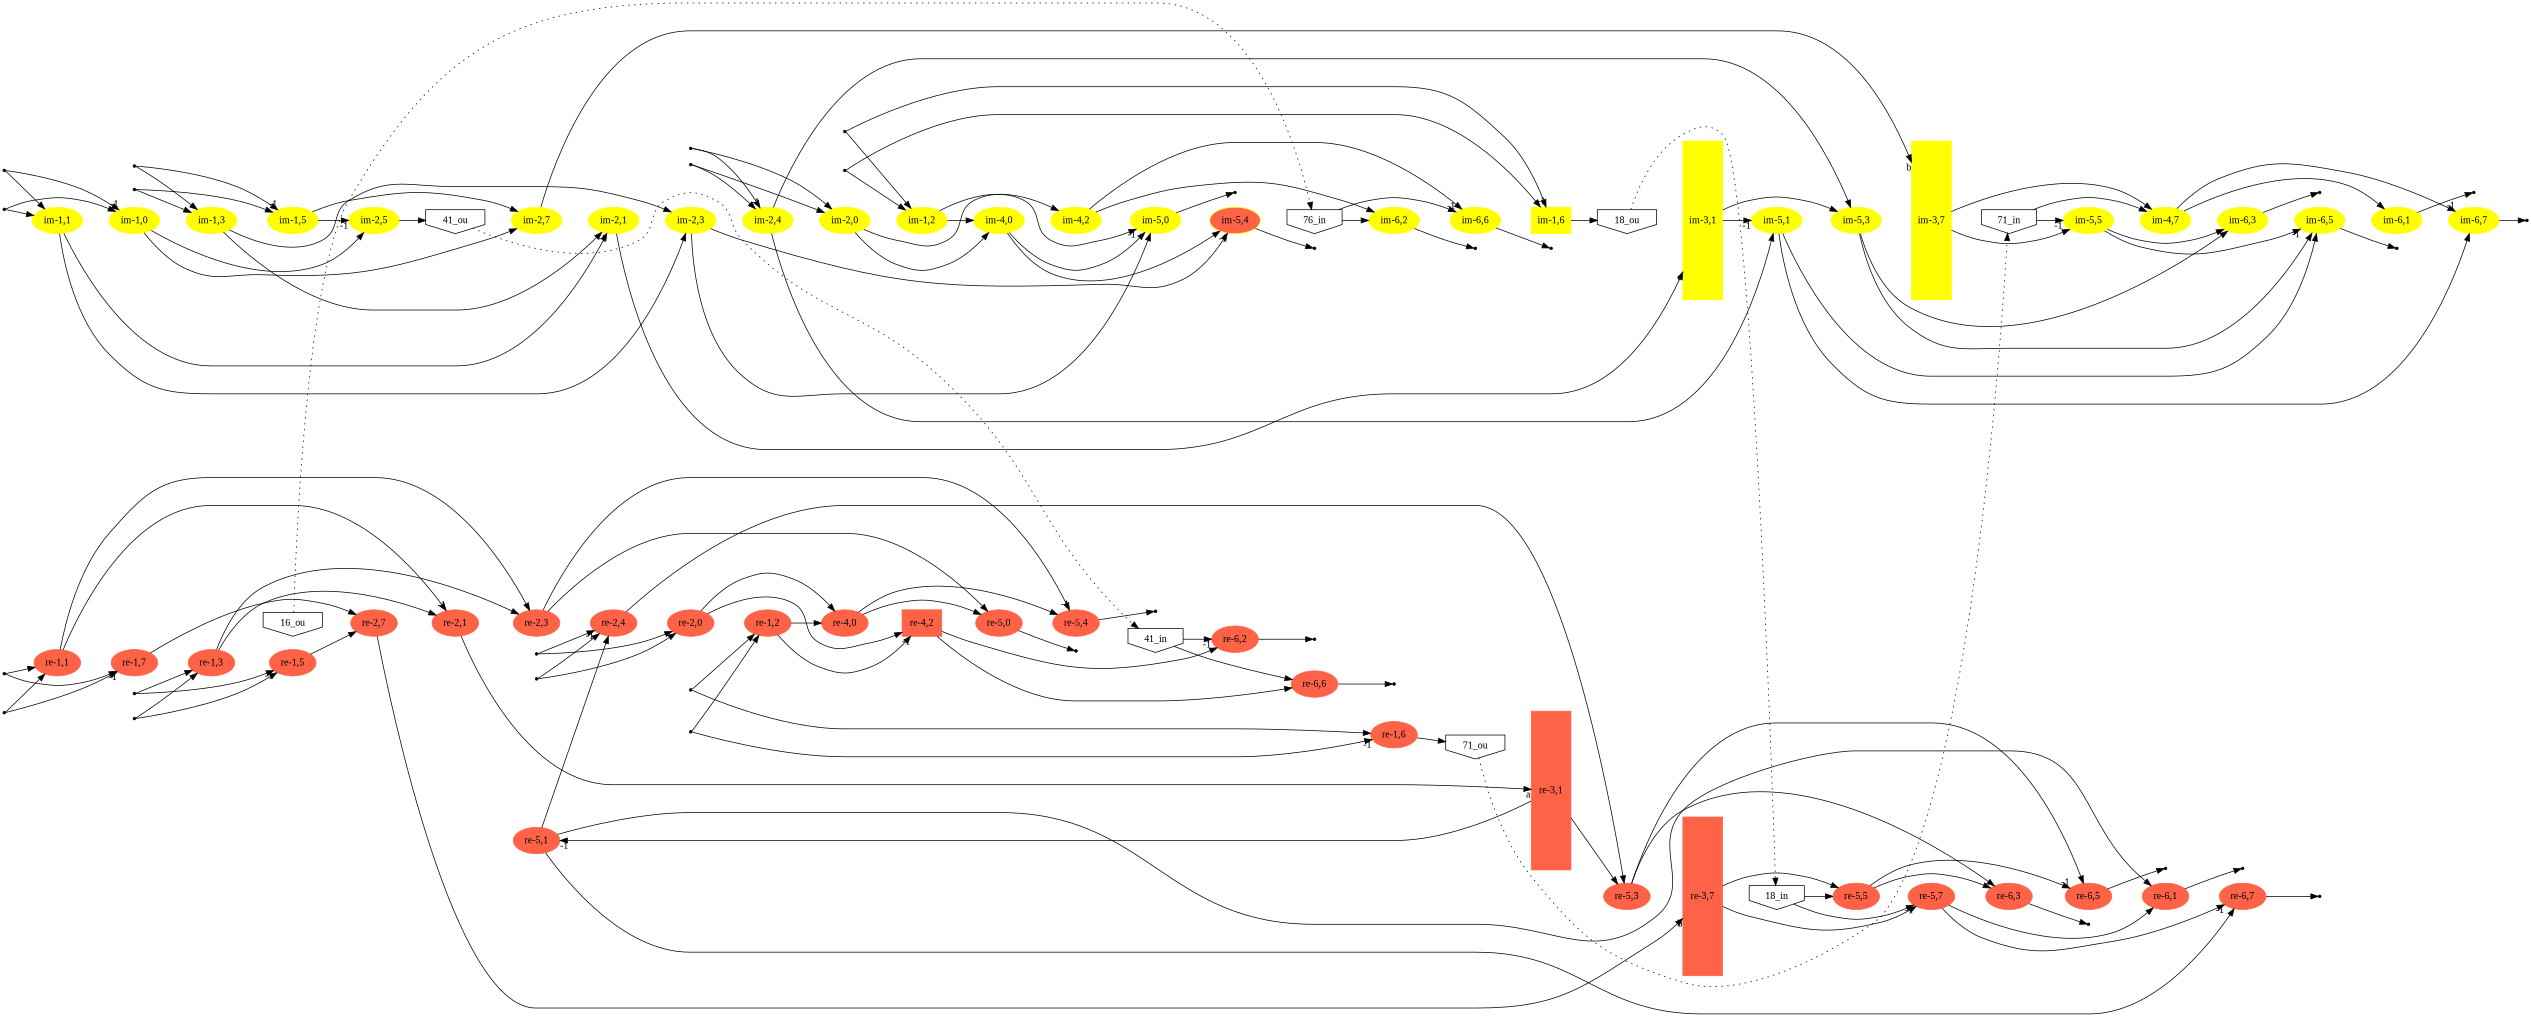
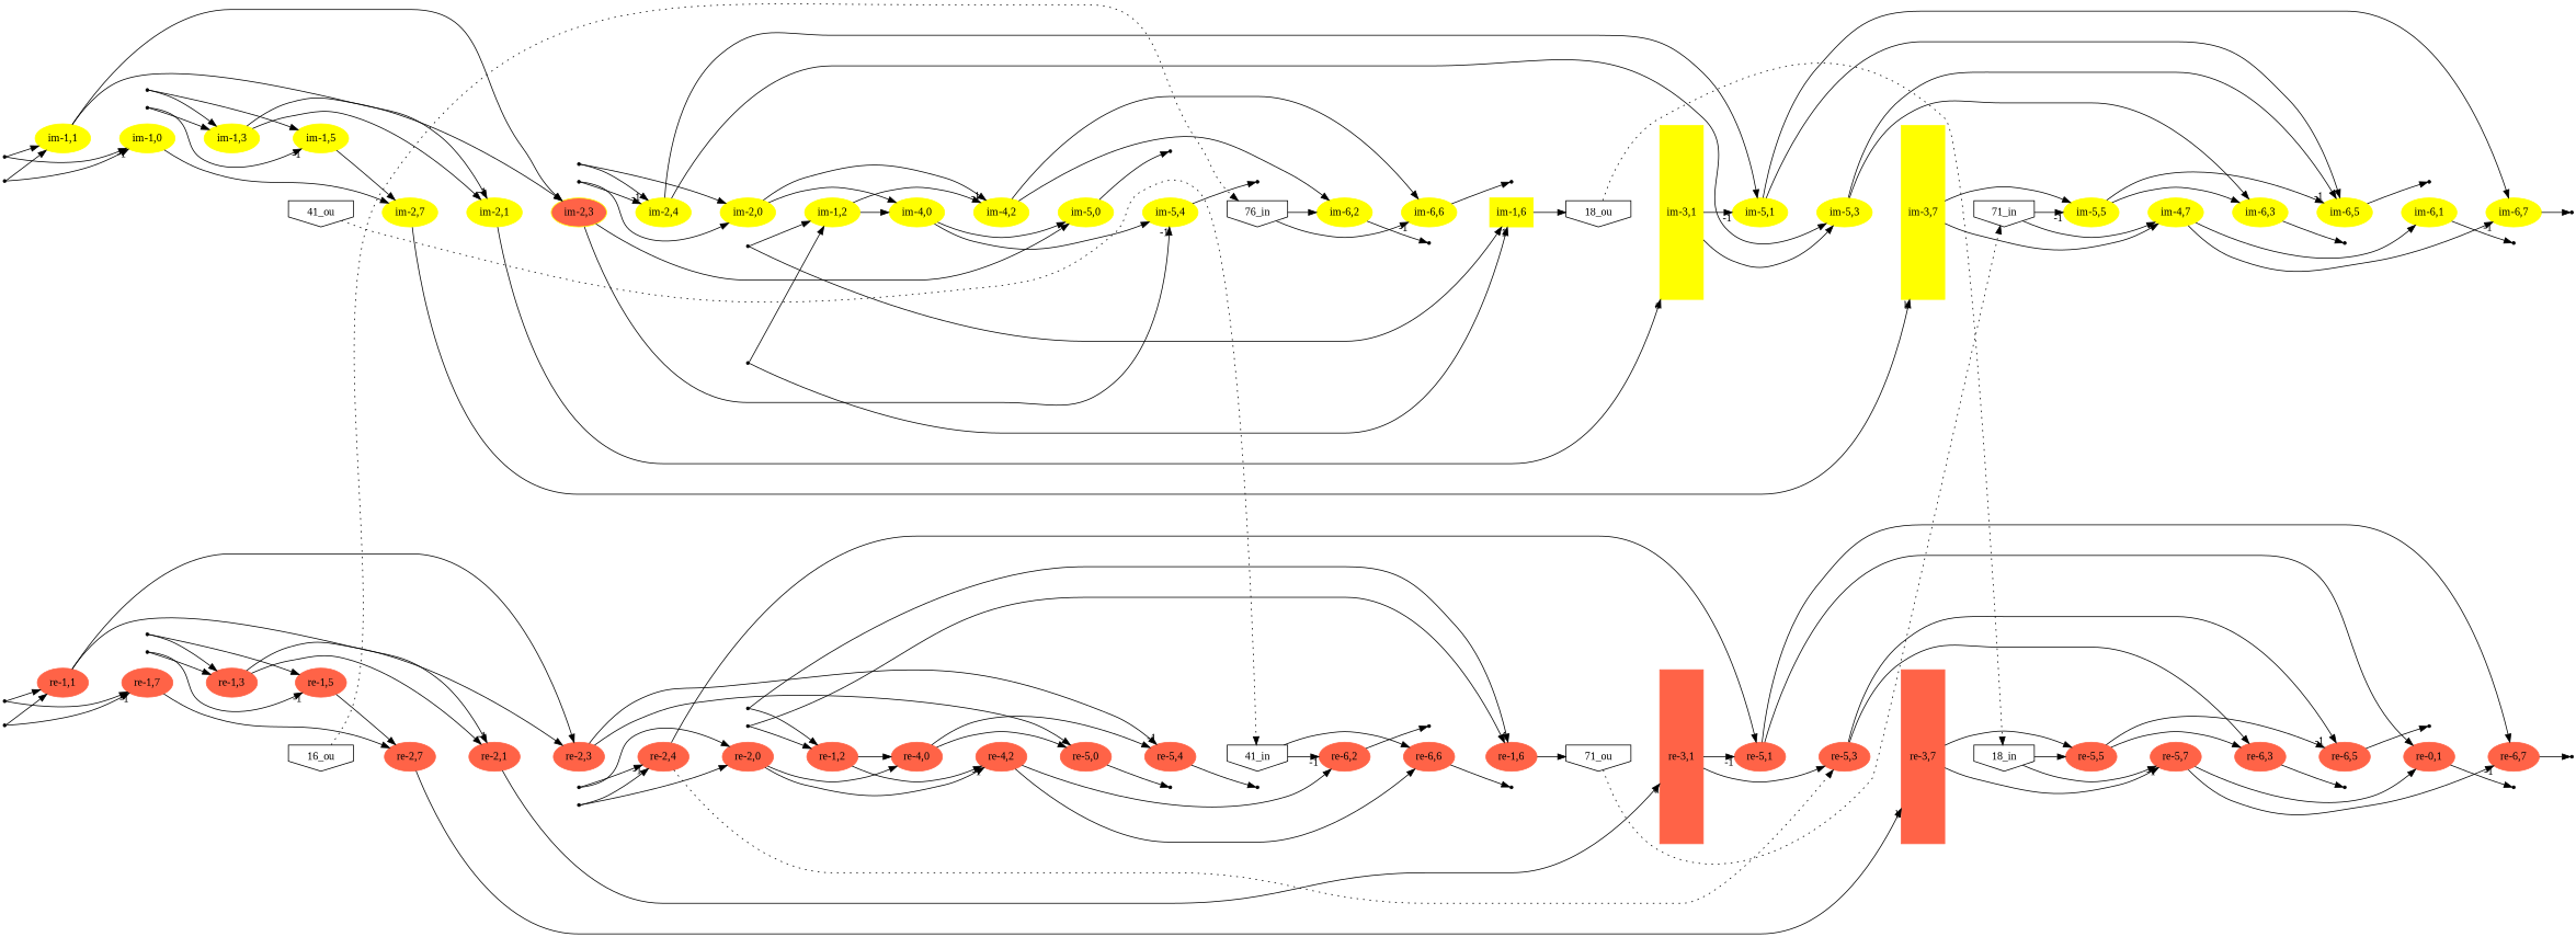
  digraph {
    fontname="Liberation Serif"
    rankdir=LR
    node [fontname="Liberation Serif" shape=oval style=filled]
    edge [fontname="Liberation Serif"]
    "18_in" [shape=invhouse style=""]
    "re-5,5" [color=tomato]
    "re-5,7" [color=tomato]
    "re-6,3" [color=tomato]
    "re-6,5" [color=tomato]
-   "re-6,1" [color=tomato]
+   "re-6,1" [color=tomato label="re-0,1"]
    "re-6,7" [color=tomato]
    "18_ou" [shape=invhouse style=""]
    "im-3,1" [color=yellow height=3 shape=box]
    "im-5,1" [color=yellow]
    "im-5,3" [color=yellow]
    "41_in" [shape=invhouse style=""]
    "re-6,2" [color=tomato]
    "re-6,6" [color=tomato]
    "re-7,2" [shape=point style=""]
    "re-1,6" [color=tomato]
    "re-7,6" [shape=point style=""]
    "41_ou" [shape=invhouse style=""]
    "im-2,7" [color=yellow]
    "im-2,1" [color=yellow]
    "im-3,7" [color=yellow height=3 shape=box]
    "71_in" [shape=invhouse style=""]
    "im-5,5" [color=yellow]
    n24 [color=yellow label="im-4,7"]
    "im-6,3" [color=yellow]
    "im-6,5" [color=yellow]
    "im-6,1" [color=yellow]
    "im-6,7" [color=yellow]
    "71_ou" [shape=invhouse style=""]
    "re-3,1" [color=tomato height=3 shape=box]
    "re-5,1" [color=tomato]
    "re-5,3" [color=tomato]
    "76_in" [shape=invhouse style=""]
    "im-6,2" [color=yellow]
    "im-6,6" [color=yellow]
    "im-7,2" [shape=point style=""]
    "im-1,6" [color=yellow shape=box]
    "im-7,6" [shape=point style=""]
    n39 [label="16_ou" shape=invhouse style=""]
    "re-2,7" [color=tomato]
    "re-2,1" [color=tomato]
    "re-3,7" [color=tomato height=3 shape=box]
    "im-0,0" [shape=point style=""]
    "im-2,0" [color=yellow]
    "im-2,4" [color=yellow]
    "im-1,2" [color=yellow]
    "im-4,0" [color=yellow]
    "im-4,2" [color=yellow]
    "im-0,1" [shape=point style=""]
    "im-1,1" [color=yellow]
    n51 [color=yellow label="im-1,0"]
-   "im-2,3" [color=yellow]
+   "im-2,3" [color=yellow fillcolor=tomato]
    "im-1,3" [color=yellow]
-   "im-2,5" [color=yellow]
    "im-0,2" [shape=point style=""]
    "im-0,3" [shape=point style=""]
    "im-1,5" [color=yellow]
    "im-0,4" [shape=point style=""]
    "im-0,5" [shape=point style=""]
    "im-0,6" [shape=point style=""]
    "im-0,7" [shape=point style=""]
    "im-5,0" [color=yellow]
-   "im-5,4" [color=yellow fillcolor=tomato]
+   "im-5,4" [color=yellow]
    "im-7,0" [shape=point style=""]
    "im-7,4" [shape=point style=""]
    "im-7,1" [shape=point style=""]
    "im-7,7" [shape=point style=""]
    "im-7,3" [shape=point style=""]
    "im-7,5" [shape=point style=""]
    "re-0,0" [shape=point style=""]
    "re-2,0" [color=tomato]
    "re-2,4" [color=tomato]
    "re-1,2" [color=tomato]
    "re-4,0" [color=tomato]
-   "re-4,2" [color=tomato shape=box]
+   "re-4,2" [color=tomato]
    "re-0,1" [shape=point style=""]
    "re-1,1" [color=tomato]
    "re-1,7" [color=tomato]
    "re-2,3" [color=tomato]
    "re-1,3" [color=tomato]
    "re-0,2" [shape=point style=""]
    "re-0,3" [shape=point style=""]
    "re-1,5" [color=tomato]
    "re-0,4" [shape=point style=""]
    "re-0,5" [shape=point style=""]
    "re-0,6" [shape=point style=""]
    "re-0,7" [shape=point style=""]
    "re-5,0" [color=tomato]
    "re-5,4" [color=tomato]
    "re-7,0" [shape=point style=""]
    "re-7,4" [shape=point style=""]
    "re-7,1" [shape=point style=""]
    "re-7,7" [shape=point style=""]
    "re-7,3" [shape=point style=""]
    "re-7,5" [shape=point style=""]
    "18_in" -> "re-5,5" [weight=100]
    "18_in" -> "re-5,7" [headlabel=-1]
    "re-5,5" -> "re-5,7" [style=invis weight=100]
    "re-5,5" -> "re-6,3"
    "re-5,5" -> "re-6,5" [headlabel=-1]
    "re-5,7" -> "re-6,3" [style=invis weight=100]
    "re-5,7" -> "re-6,1"
    "re-5,7" -> "re-6,7" [headlabel=-1]
    "re-6,3" -> "re-6,5" [style=invis weight=100]
    "re-6,3" -> "re-7,3"
    "re-6,5" -> "re-6,1" [style=invis weight=100]
    "re-6,5" -> "re-7,5"
    "re-6,1" -> "re-6,7" [style=invis weight=100]
    "re-6,1" -> "re-7,1"
    "re-6,7" -> "re-7,7"
    "18_ou" -> "18_in" [constraint=false style=dotted]
    "18_ou" -> "im-3,1" [style=invis weight=100]
    "im-3,1" -> "im-5,1" [headlabel=-1 weight=100]
    "im-3,1" -> "im-5,3"
    "im-5,1" -> "im-5,3" [style=invis weight=100]
    "im-5,1" -> "im-6,5"
    "im-5,1" -> "im-6,7"
    "im-5,3" -> "im-3,7" [style=invis weight=100]
    "im-5,3" -> "im-6,3"
    "im-5,3" -> "im-6,5"
    "41_in" -> "re-6,2" [headlabel=-1 weight=100]
    "41_in" -> "re-6,6"
    "re-6,2" -> "re-6,6" [style=invis weight=100]
    "re-6,2" -> "re-7,2"
    "re-6,6" -> "re-1,6" [style=invis weight=100]
    "re-6,6" -> "re-7,6"
    "re-1,6" -> "71_ou" [weight=100]
    "41_ou" -> "41_in" [constraint=false style=dotted]
    "41_ou" -> "im-2,7" [style=invis weight=100]
    "im-2,7" -> "im-2,1" [style=invis weight=100]
    "im-2,7" -> "im-3,7" [headlabel=b]
    "im-2,1" -> "im-3,1" [headlabel=a]
    "im-2,1" -> "im-2,3" [style=invis weight=100]
    "im-3,7" -> "71_in" [style=invis weight=100]
    "im-3,7" -> "im-5,5" [weight=1]
    "im-3,7" -> n24
    "71_in" -> "im-5,5" [headlabel=-1 weight=100]
    "71_in" -> n24
    "im-5,5" -> n24 [style=invis weight=100]
    "im-5,5" -> "im-6,3"
    "im-5,5" -> "im-6,5" [headlabel=-1]
    n24 -> "im-6,3" [style=invis weight=100]
    n24 -> "im-6,1"
    n24 -> "im-6,7" [headlabel=-1]
    "im-6,3" -> "im-6,5" [style=invis weight=100]
    "im-6,3" -> "im-7,3"
    "im-6,5" -> "im-6,1" [style=invis weight=100]
    "im-6,5" -> "im-7,5"
    "im-6,1" -> "im-6,7" [style=invis weight=100]
    "im-6,1" -> "im-7,1"
    "im-6,7" -> "im-7,7"
    "71_ou" -> "71_in" [constraint=false style=dotted]
    "71_ou" -> "re-3,1" [style=invis weight=100]
    "re-3,1" -> "re-5,1" [headlabel=-1 weight=100]
    "re-3,1" -> "re-5,3"
    "re-5,1" -> "re-6,1"
    "re-5,1" -> "re-6,7"
    "re-5,1" -> "re-5,3" [style=invis weight=100]
    "re-5,3" -> "re-6,3"
    "re-5,3" -> "re-6,5"
    "re-5,3" -> "re-3,7" [style=invis weight=100]
    "76_in" -> "im-6,2" [weight=100]
    "76_in" -> "im-6,6" [headlabel=-1]
    "im-6,2" -> "im-6,6" [style=invis weight=100]
    "im-6,2" -> "im-7,2"
    "im-6,6" -> "im-1,6" [style=invis weight=100]
    "im-6,6" -> "im-7,6"
    "im-1,6" -> "18_ou" [weight=100]
    n39 -> "76_in" [constraint=false style=dotted]
    n39 -> "re-2,7" [style=invis weight=100]
    "re-2,7" -> "re-2,1" [style=invis weight=100]
    "re-2,7" -> "re-3,7" [headlabel=b]
    "re-2,1" -> "re-3,1" [headlabel=a]
    "re-2,1" -> "re-2,3" [style=invis weight=100]
    "re-3,7" -> "18_in" [style=invis weight=100]
    "re-3,7" -> "re-5,5" [weight=1]
    "re-3,7" -> "re-5,7"
    "im-0,0" -> "im-2,0"
    "im-0,0" -> "im-2,4"
    "im-2,0" -> "im-1,2" [style=invis weight=100]
    "im-2,0" -> "im-4,0"
    "im-2,0" -> "im-4,2"
    "im-2,4" -> "im-5,1"
    "im-2,4" -> "im-5,3"
    "im-2,4" -> "im-2,0" [style=invis weight=100]
    "im-1,2" -> "im-4,0" [weight=100]
-   "im-1,2" -> "im-5,0" [headlabel=-1]
+   "im-1,2" -> "im-4,2" [headlabel=-1]
    "im-4,0" -> "im-4,2" [style=invis weight=100]
    "im-4,0" -> "im-5,0"
    "im-4,0" -> "im-5,4"
    "im-4,2" -> "im-6,2"
    "im-4,2" -> "im-6,6"
    "im-4,2" -> "im-5,0" [style=invis weight=100]
    "im-0,1" -> "im-1,1"
    "im-0,1" -> n51
    "im-1,1" -> "im-2,1" [headlabel=-1]
    "im-1,1" -> n51 [style=invis weight=100]
    "im-1,1" -> "im-2,3"
    n51 -> "im-2,7"
    n51 -> "im-1,3" [style=invis weight=100]
-   n51 -> "im-2,5"
    "im-2,3" -> "im-2,4" [style=invis weight=100]
    "im-2,3" -> "im-5,0"
    "im-2,3" -> "im-5,4" [headlabel=-1]
    "im-1,3" -> "im-2,1"
    "im-1,3" -> "im-2,3"
    "im-1,3" -> "im-1,5" [style=invis weight=100]
-   "im-2,5" -> "41_ou" [weight=100]
    "im-0,2" -> "im-1,6"
    "im-0,2" -> "im-1,2"
    "im-0,3" -> "im-1,3"
    "im-0,3" -> "im-1,5"
    "im-1,5" -> "im-2,7"
-   "im-1,5" -> "im-2,5" [headlabel=-1 weight=100]
    "im-0,4" -> "im-2,0"
    "im-0,4" -> "im-2,4" [headlabel=-1]
    "im-0,5" -> "im-1,3"
    "im-0,5" -> "im-1,5" [headlabel=-1]
    "im-0,6" -> "im-1,6" [headlabel=-1]
    "im-0,6" -> "im-1,2"
    "im-0,7" -> "im-1,1"
    "im-0,7" -> n51 [headlabel=-1]
    "im-5,0" -> "im-5,4" [style=invis weight=100]
    "im-5,0" -> "im-7,0"
    "im-5,4" -> "76_in" [style=invis weight=100]
    "im-5,4" -> "im-7,4"
    "re-0,0" -> "re-2,0"
    "re-0,0" -> "re-2,4"
    "re-2,0" -> "re-1,2" [style=invis weight=100]
    "re-2,0" -> "re-4,0"
    "re-2,0" -> "re-4,2"
-   "re-5,1" -> "re-2,4"
-   "re-2,4" -> "re-5,3"
+   "re-2,4" -> "re-5,1"
+   "re-2,4" -> "re-5,3" [style=dotted]
    "re-2,4" -> "re-2,0" [style=invis weight=100]
    "re-1,2" -> "re-4,0" [weight=100]
    "re-1,2" -> "re-4,2" [headlabel=-1]
    "re-4,0" -> "re-4,2" [style=invis weight=100]
    "re-4,0" -> "re-5,0"
    "re-4,0" -> "re-5,4"
    "re-4,2" -> "re-6,2"
    "re-4,2" -> "re-6,6"
    "re-4,2" -> "re-5,0" [style=invis weight=100]
    "re-0,1" -> "re-1,1"
    "re-0,1" -> "re-1,7"
    "re-1,1" -> "re-2,1" [headlabel=-1]
    "re-1,1" -> "re-1,7" [style=invis weight=100]
    "re-1,1" -> "re-2,3"
    "re-1,7" -> "re-2,7"
    "re-1,7" -> "re-1,3" [style=invis weight=100]
    "re-2,3" -> "re-2,4" [style=invis weight=100]
    "re-2,3" -> "re-5,0"
    "re-2,3" -> "re-5,4" [headlabel=-1]
    "re-1,3" -> "re-2,1"
    "re-1,3" -> "re-2,3"
    "re-1,3" -> "re-1,5" [style=invis weight=100]
    "re-0,2" -> "re-1,6"
    "re-0,2" -> "re-1,2"
    "re-0,3" -> "re-1,3"
    "re-0,3" -> "re-1,5"
    "re-1,5" -> "re-2,7"
    "re-0,4" -> "re-2,0"
    "re-0,4" -> "re-2,4" [headlabel=-1]
    "re-0,5" -> "re-1,3"
    "re-0,5" -> "re-1,5" [headlabel=-1]
    "re-0,6" -> "re-1,6" [headlabel=-1]
    "re-0,6" -> "re-1,2"
    "re-0,7" -> "re-1,1"
    "re-0,7" -> "re-1,7" [headlabel=-1]
    "re-5,0" -> "re-5,4" [style=invis weight=100]
    "re-5,0" -> "re-7,0"
    "re-5,4" -> "41_in" [style=invis weight=100]
    "re-5,4" -> "re-7,4"
  }
